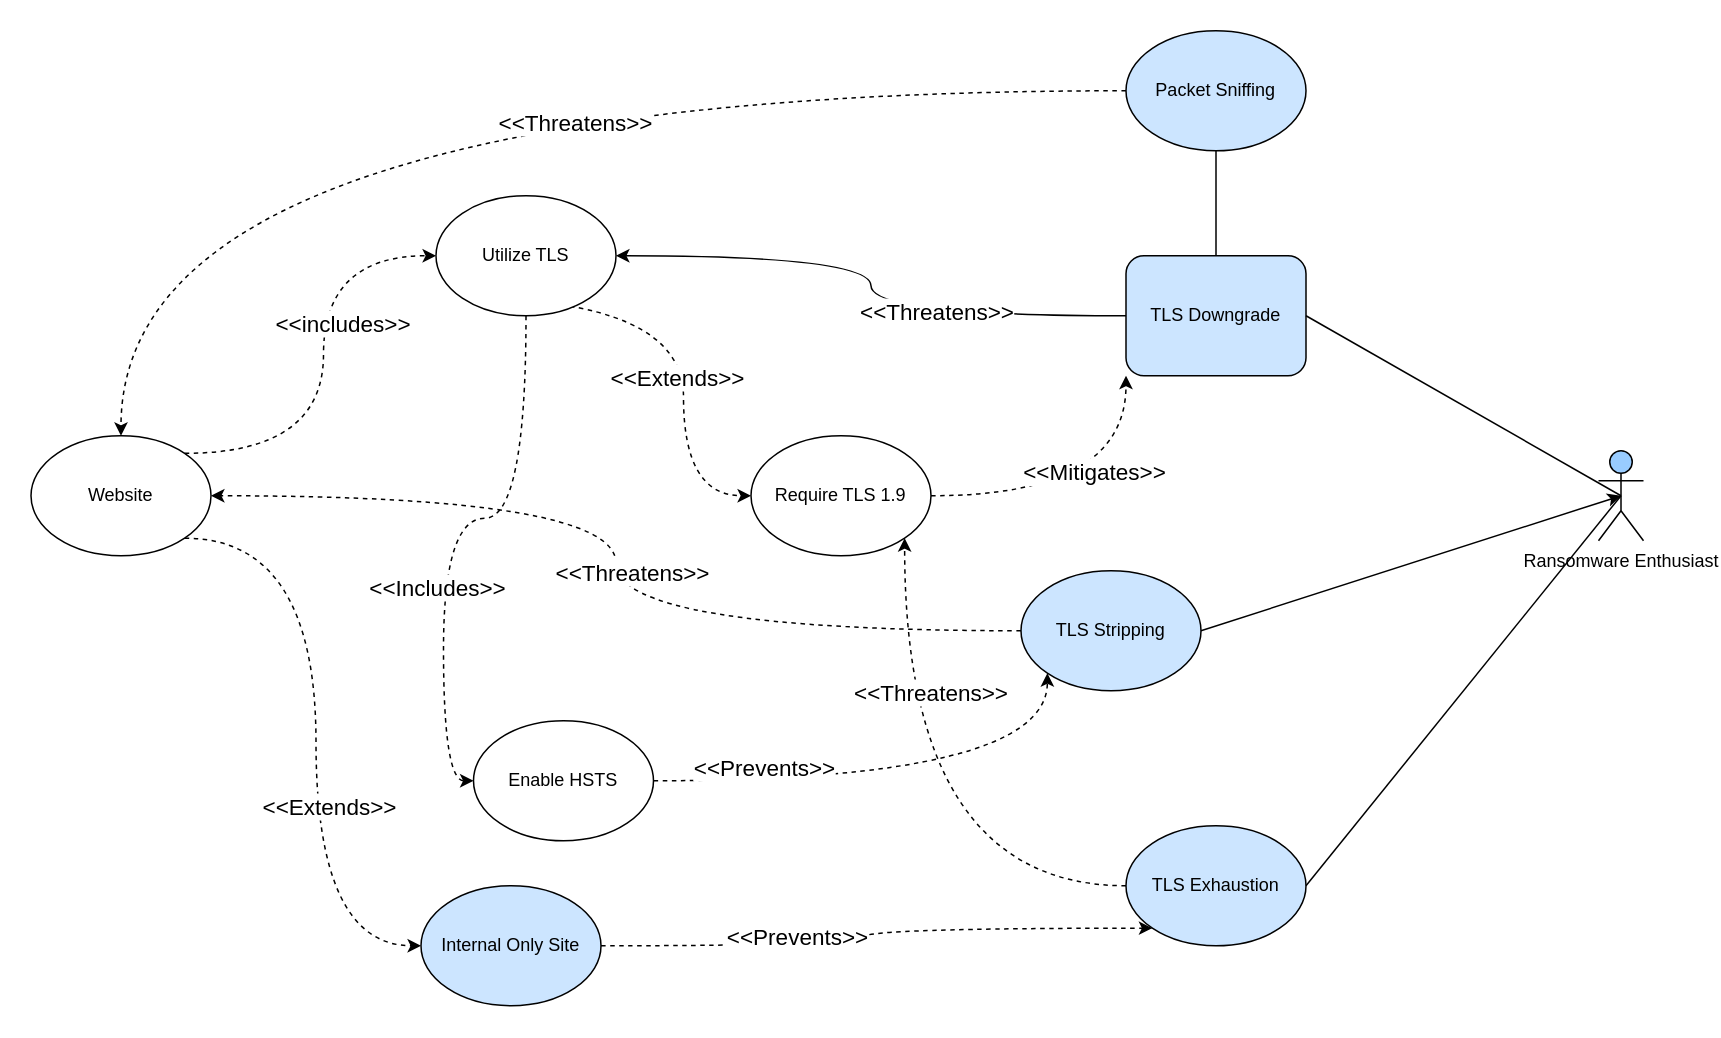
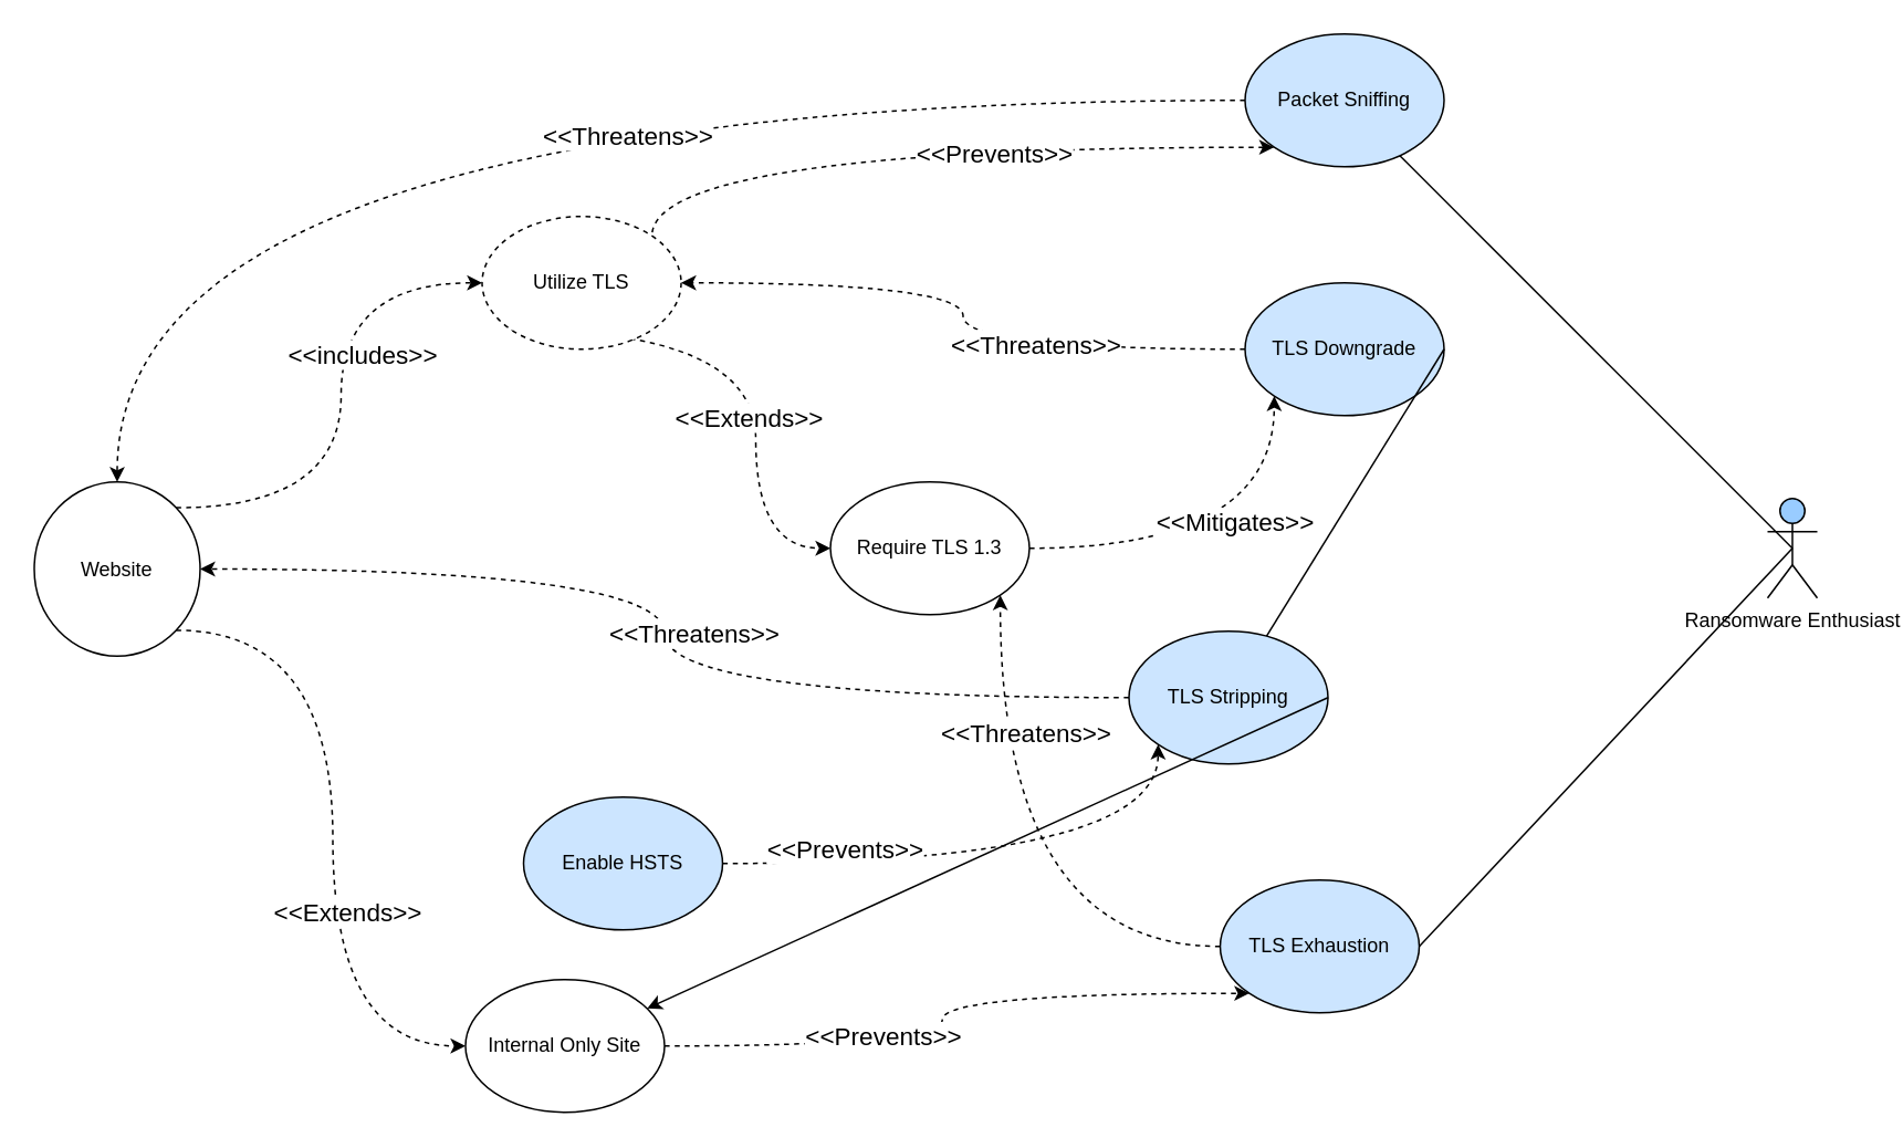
  <mxCell id="0" />
  <mxCell id="1" parent="0" />
  <mxCell id="2" style="edgeStyle=orthogonalEdgeStyle;rounded=0;orthogonalLoop=1;jettySize=auto;html=1;exitX=1;exitY=0;exitDx=0;exitDy=0;entryX=0;entryY=0.5;entryDx=0;entryDy=0;curved=1;dashed=1;" edge="1" parent="1" source="8" target="16"><mxGeometry relative="1" as="geometry" /></mxCell>
  <mxCell id="3" value="&lt;font style=&quot;font-size: 15px;&quot;&gt;&amp;lt;&amp;lt;includes&amp;gt;&amp;gt;&lt;/font&gt;" style="edgeLabel;html=1;align=center;verticalAlign=middle;resizable=0;points=[];" vertex="1" connectable="0" parent="2"><mxGeometry x="0.206" y="-12" relative="1" as="geometry"><mxPoint as="offset" /></mxGeometry></mxCell>
  <mxCell id="4" style="edgeStyle=orthogonalEdgeStyle;rounded=0;orthogonalLoop=1;jettySize=auto;html=1;exitX=0;exitY=1;exitDx=0;exitDy=0;entryX=0;entryY=0.5;entryDx=0;entryDy=0;dashed=1;curved=1;" edge="1" parent="1" source="16" target="25"><mxGeometry relative="1" as="geometry" /></mxCell>
  <mxCell id="5" value="&lt;font style=&quot;font-size: 15px;&quot;&gt;&amp;lt;&amp;lt;Extends&amp;gt;&amp;gt;&lt;/font&gt;" style="edgeLabel;html=1;align=center;verticalAlign=middle;resizable=0;points=[];" vertex="1" connectable="0" parent="4"><mxGeometry x="0.259" y="4" relative="1" as="geometry"><mxPoint x="-9" y="-4" as="offset" /></mxGeometry></mxCell>
  <mxCell id="6" style="edgeStyle=orthogonalEdgeStyle;rounded=0;orthogonalLoop=1;jettySize=auto;html=1;exitX=1;exitY=1;exitDx=0;exitDy=0;entryX=0;entryY=0.5;entryDx=0;entryDy=0;curved=1;dashed=1;" edge="1" parent="1" source="8" target="32"><mxGeometry relative="1" as="geometry" /></mxCell>
  <mxCell id="7" value="&lt;font style=&quot;font-size: 15px;&quot;&gt;&amp;lt;&amp;lt;Extends&amp;gt;&amp;gt;&lt;/font&gt;" style="edgeLabel;html=1;align=center;verticalAlign=middle;resizable=0;points=[];" vertex="1" connectable="0" parent="6"><mxGeometry x="0.241" y="8" relative="1" as="geometry"><mxPoint as="offset" /></mxGeometry></mxCell>
- <mxCell id="8" value="Website" style="ellipse;whiteSpace=wrap;html=1;" parent="1" vertex="1"><mxGeometry x="20" y="290" width="120" height="80" as="geometry" /></mxCell>
+ <mxCell id="8" value="Website" style="ellipse;whiteSpace=wrap;html=1;" parent="1" vertex="1"><mxGeometry x="20" y="290" width="100" height="105" as="geometry" /></mxCell>
  <mxCell id="9" value="Ransomware Enthusiast" style="shape=umlActor;verticalLabelPosition=bottom;verticalAlign=top;html=1;outlineConnect=0;fillColor=#99CCFF;" parent="1" vertex="1"><mxGeometry x="1065" y="300" width="30" height="60" as="geometry" /></mxCell>
- <mxCell id="10" style="rounded=0;orthogonalLoop=1;jettySize=auto;html=1;endArrow=none;endFill=0;" edge="1" parent="1" source="13" target="21"><mxGeometry relative="1" as="geometry" /></mxCell>
+ <mxCell id="10" style="rounded=0;orthogonalLoop=1;jettySize=auto;html=1;endArrow=none;endFill=0;entryX=0.5;entryY=0.5;entryDx=0;entryDy=0;entryPerimeter=0;" edge="1" parent="1" source="13" target="9"><mxGeometry relative="1" as="geometry" /></mxCell>
  <mxCell id="11" style="edgeStyle=orthogonalEdgeStyle;rounded=0;orthogonalLoop=1;jettySize=auto;html=1;exitX=0;exitY=0.5;exitDx=0;exitDy=0;curved=1;dashed=1;" edge="1" parent="1" source="13" target="8"><mxGeometry relative="1" as="geometry" /></mxCell>
  <mxCell id="12" value="&lt;font style=&quot;font-size: 15px;&quot;&gt;&amp;lt;&amp;lt;Threatens&amp;gt;&amp;gt;&lt;/font&gt;" style="edgeLabel;html=1;align=center;verticalAlign=middle;resizable=0;points=[];" vertex="1" connectable="0" parent="11"><mxGeometry x="-0.135" y="-1" relative="1" as="geometry"><mxPoint x="22" y="21" as="offset" /></mxGeometry></mxCell>
  <mxCell id="13" value="Packet Sniffing" style="ellipse;whiteSpace=wrap;html=1;fillColor=#CCE5FF;" vertex="1" parent="1"><mxGeometry x="750" y="20" width="120" height="80" as="geometry" /></mxCell>
- <mxCell id="14" style="edgeStyle=orthogonalEdgeStyle;rounded=0;orthogonalLoop=1;jettySize=auto;html=1;entryX=0;entryY=0.5;entryDx=0;entryDy=0;curved=1;dashed=1;" edge="1" parent="1" source="16" target="39"><mxGeometry relative="1" as="geometry" /></mxCell>
- <mxCell id="15" value="&lt;font style=&quot;font-size: 15px;&quot;&gt;&amp;lt;&amp;lt;Includes&amp;gt;&amp;gt;&lt;br&gt;&lt;/font&gt;" style="edgeLabel;html=1;align=center;verticalAlign=middle;resizable=0;points=[];" vertex="1" connectable="0" parent="14"><mxGeometry x="-0.231" y="4" relative="1" as="geometry"><mxPoint x="-47" y="41" as="offset" /></mxGeometry></mxCell>
- <mxCell id="16" value="Utilize TLS" style="ellipse;whiteSpace=wrap;html=1;" vertex="1" parent="1"><mxGeometry x="290" y="130" width="120" height="80" as="geometry" /></mxCell>
- <mxCell id="19" style="edgeStyle=orthogonalEdgeStyle;rounded=0;orthogonalLoop=1;jettySize=auto;html=1;exitX=0;exitY=0.5;exitDx=0;exitDy=0;entryX=1;entryY=0.5;entryDx=0;entryDy=0;curved=1;dashed=0;" edge="1" parent="1" source="21" target="16"><mxGeometry relative="1" as="geometry" /></mxCell>
+ <mxCell id="16" value="Utilize TLS" style="ellipse;whiteSpace=wrap;html=1;dashed=1;" vertex="1" parent="1"><mxGeometry x="290" y="130" width="120" height="80" as="geometry" /></mxCell>
+ <mxCell id="17" style="edgeStyle=orthogonalEdgeStyle;rounded=0;orthogonalLoop=1;jettySize=auto;html=1;exitX=0;exitY=1;exitDx=0;exitDy=0;curved=1;entryX=1;entryY=0;entryDx=0;entryDy=0;startArrow=classic;startFill=1;endArrow=none;endFill=0;dashed=1;" edge="1" parent="1" source="13" target="16"><mxGeometry relative="1" as="geometry"><mxPoint x="680" y="100" as="sourcePoint" /><mxPoint x="90" y="300" as="targetPoint" /></mxGeometry></mxCell>
+ <mxCell id="18" value="&lt;font style=&quot;font-size: 15px;&quot;&gt;&amp;lt;&amp;lt;Prevents&amp;gt;&amp;gt;&lt;/font&gt;" style="edgeLabel;html=1;align=center;verticalAlign=middle;resizable=0;points=[];" vertex="1" connectable="0" parent="17"><mxGeometry x="-0.135" y="-1" relative="1" as="geometry"><mxPoint x="16" y="4" as="offset" /></mxGeometry></mxCell>
+ <mxCell id="19" style="edgeStyle=orthogonalEdgeStyle;rounded=0;orthogonalLoop=1;jettySize=auto;html=1;exitX=0;exitY=0.5;exitDx=0;exitDy=0;entryX=1;entryY=0.5;entryDx=0;entryDy=0;curved=1;dashed=1;" edge="1" parent="1" source="21" target="16"><mxGeometry relative="1" as="geometry" /></mxCell>
  <mxCell id="20" value="&lt;font style=&quot;font-size: 15px;&quot;&gt;&amp;lt;&amp;lt;Threatens&amp;gt;&amp;gt;&lt;br&gt;&lt;/font&gt;" style="edgeLabel;html=1;align=center;verticalAlign=middle;resizable=0;points=[];" vertex="1" connectable="0" parent="19"><mxGeometry x="-0.238" y="3" relative="1" as="geometry"><mxPoint x="18" y="-7" as="offset" /></mxGeometry></mxCell>
- <mxCell id="21" value="TLS Downgrade" style="whiteSpace=wrap;html=1;fillColor=#CCE5FF;rounded=1;" vertex="1" parent="1"><mxGeometry x="750" y="170" width="120" height="80" as="geometry" /></mxCell>
- <mxCell id="22" style="rounded=0;orthogonalLoop=1;jettySize=auto;html=1;entryX=0.5;entryY=0.5;entryDx=0;entryDy=0;entryPerimeter=0;endArrow=none;endFill=0;exitX=1;exitY=0.5;exitDx=0;exitDy=0;" edge="1" parent="1" source="21" target="9"><mxGeometry relative="1" as="geometry" /></mxCell>
+ <mxCell id="21" value="TLS Downgrade" style="ellipse;whiteSpace=wrap;html=1;fillColor=#CCE5FF;" vertex="1" parent="1"><mxGeometry x="750" y="170" width="120" height="80" as="geometry" /></mxCell>
+ <mxCell id="22" style="rounded=0;orthogonalLoop=1;jettySize=auto;html=1;endArrow=none;endFill=0;exitX=1;exitY=0.5;exitDx=0;exitDy=0;" edge="1" parent="1" source="21" target="35"><mxGeometry relative="1" as="geometry" /></mxCell>
  <mxCell id="23" style="edgeStyle=orthogonalEdgeStyle;rounded=0;orthogonalLoop=1;jettySize=auto;html=1;exitX=1;exitY=0.5;exitDx=0;exitDy=0;entryX=0;entryY=1;entryDx=0;entryDy=0;curved=1;dashed=1;" edge="1" parent="1" source="25" target="21"><mxGeometry relative="1" as="geometry" /></mxCell>
  <mxCell id="24" value="&lt;font style=&quot;font-size: 15px;&quot;&gt;&amp;lt;&amp;lt;Mitigates&amp;gt;&amp;gt;&lt;br&gt;&lt;/font&gt;" style="edgeLabel;html=1;align=center;verticalAlign=middle;resizable=0;points=[];" vertex="1" connectable="0" parent="23"><mxGeometry x="0.031" y="17" relative="1" as="geometry"><mxPoint as="offset" /></mxGeometry></mxCell>
- <mxCell id="25" value="Require TLS 1.9" style="ellipse;whiteSpace=wrap;html=1;" vertex="1" parent="1"><mxGeometry x="500" y="290" width="120" height="80" as="geometry" /></mxCell>
+ <mxCell id="25" value="Require TLS 1.3" style="ellipse;whiteSpace=wrap;html=1;" vertex="1" parent="1"><mxGeometry x="500" y="290" width="120" height="80" as="geometry" /></mxCell>
  <mxCell id="26" style="edgeStyle=orthogonalEdgeStyle;rounded=0;orthogonalLoop=1;jettySize=auto;html=1;entryX=1;entryY=1;entryDx=0;entryDy=0;curved=1;dashed=1;" edge="1" parent="1" source="28" target="25"><mxGeometry relative="1" as="geometry" /></mxCell>
  <mxCell id="27" value="&lt;font style=&quot;font-size: 15px;&quot;&gt;&amp;lt;&amp;lt;Threatens&amp;gt;&amp;gt;&lt;br&gt;&lt;/font&gt;" style="edgeLabel;html=1;align=center;verticalAlign=middle;resizable=0;points=[];" vertex="1" connectable="0" parent="26"><mxGeometry x="-0.245" y="-8" relative="1" as="geometry"><mxPoint x="12" y="-122" as="offset" /></mxGeometry></mxCell>
- <mxCell id="28" value="TLS Exhaustion" style="ellipse;whiteSpace=wrap;html=1;fillColor=#CCE5FF;" vertex="1" parent="1"><mxGeometry x="750" y="550" width="120" height="80" as="geometry" /></mxCell>
+ <mxCell id="28" value="TLS Exhaustion" style="ellipse;whiteSpace=wrap;html=1;fillColor=#CCE5FF;" vertex="1" parent="1"><mxGeometry x="735" y="530" width="120" height="80" as="geometry" /></mxCell>
  <mxCell id="29" style="rounded=0;orthogonalLoop=1;jettySize=auto;html=1;exitX=1;exitY=0.5;exitDx=0;exitDy=0;entryX=0.5;entryY=0.5;entryDx=0;entryDy=0;entryPerimeter=0;endArrow=none;endFill=0;" edge="1" parent="1" source="28" target="9"><mxGeometry relative="1" as="geometry" /></mxCell>
  <mxCell id="30" style="edgeStyle=orthogonalEdgeStyle;rounded=0;orthogonalLoop=1;jettySize=auto;html=1;exitX=1;exitY=0.5;exitDx=0;exitDy=0;entryX=0;entryY=1;entryDx=0;entryDy=0;curved=1;dashed=1;" edge="1" parent="1" source="32" target="28"><mxGeometry relative="1" as="geometry" /></mxCell>
  <mxCell id="31" value="&lt;font style=&quot;font-size: 15px;&quot;&gt;&amp;lt;&amp;lt;Prevents&amp;gt;&amp;gt;&lt;/font&gt;" style="edgeLabel;html=1;align=center;verticalAlign=middle;resizable=0;points=[];" vertex="1" connectable="0" parent="30"><mxGeometry x="-0.317" y="7" relative="1" as="geometry"><mxPoint as="offset" /></mxGeometry></mxCell>
- <mxCell id="32" value="Internal Only Site" style="ellipse;whiteSpace=wrap;html=1;fillColor=#cce5ff;" vertex="1" parent="1"><mxGeometry x="280" y="590" width="120" height="80" as="geometry" /></mxCell>
+ <mxCell id="32" value="Internal Only Site" style="ellipse;whiteSpace=wrap;html=1;" vertex="1" parent="1"><mxGeometry x="280" y="590" width="120" height="80" as="geometry" /></mxCell>
  <mxCell id="33" style="edgeStyle=orthogonalEdgeStyle;rounded=0;orthogonalLoop=1;jettySize=auto;html=1;entryX=1;entryY=0.5;entryDx=0;entryDy=0;curved=1;dashed=1;" edge="1" parent="1" source="35" target="8"><mxGeometry relative="1" as="geometry" /></mxCell>
  <mxCell id="34" value="&lt;font style=&quot;font-size: 15px;&quot;&gt;&amp;lt;&amp;lt;Threatens&amp;gt;&amp;gt;&lt;br&gt;&lt;/font&gt;" style="edgeLabel;html=1;align=center;verticalAlign=middle;resizable=0;points=[];" vertex="1" connectable="0" parent="33"><mxGeometry x="-0.307" y="14" relative="1" as="geometry"><mxPoint x="-42" y="-54" as="offset" /></mxGeometry></mxCell>
  <mxCell id="35" value="TLS Stripping" style="ellipse;whiteSpace=wrap;html=1;fillColor=#CCE5FF;" vertex="1" parent="1"><mxGeometry x="680" y="380" width="120" height="80" as="geometry" /></mxCell>
- <mxCell id="36" style="rounded=0;orthogonalLoop=1;jettySize=auto;html=1;exitX=1;exitY=0.5;exitDx=0;exitDy=0;entryX=0.5;entryY=0.5;entryDx=0;entryDy=0;entryPerimeter=0;" edge="1" parent="1" source="35" target="9"><mxGeometry relative="1" as="geometry" /></mxCell>
+ <mxCell id="36" style="rounded=0;orthogonalLoop=1;jettySize=auto;html=1;exitX=1;exitY=0.5;exitDx=0;exitDy=0;" edge="1" parent="1" source="35" target="32"><mxGeometry relative="1" as="geometry" /></mxCell>
  <mxCell id="37" style="edgeStyle=orthogonalEdgeStyle;rounded=0;orthogonalLoop=1;jettySize=auto;html=1;entryX=0;entryY=1;entryDx=0;entryDy=0;dashed=1;curved=1;" edge="1" parent="1" source="39" target="35"><mxGeometry relative="1" as="geometry" /></mxCell>
  <mxCell id="38" value="&lt;font style=&quot;font-size: 15px;&quot;&gt;&amp;lt;&amp;lt;Prevents&amp;gt;&amp;gt;&lt;br&gt;&lt;/font&gt;" style="edgeLabel;html=1;align=center;verticalAlign=middle;resizable=0;points=[];" vertex="1" connectable="0" parent="37"><mxGeometry x="-0.057" y="13" relative="1" as="geometry"><mxPoint x="-85" y="3" as="offset" /></mxGeometry></mxCell>
- <mxCell id="39" value="Enable HSTS" style="ellipse;whiteSpace=wrap;html=1;" vertex="1" parent="1"><mxGeometry x="315" y="480" width="120" height="80" as="geometry" /></mxCell>
+ <mxCell id="39" value="Enable HSTS" style="ellipse;whiteSpace=wrap;html=1;fillColor=#cce5ff;" vertex="1" parent="1"><mxGeometry x="315" y="480" width="120" height="80" as="geometry" /></mxCell>
